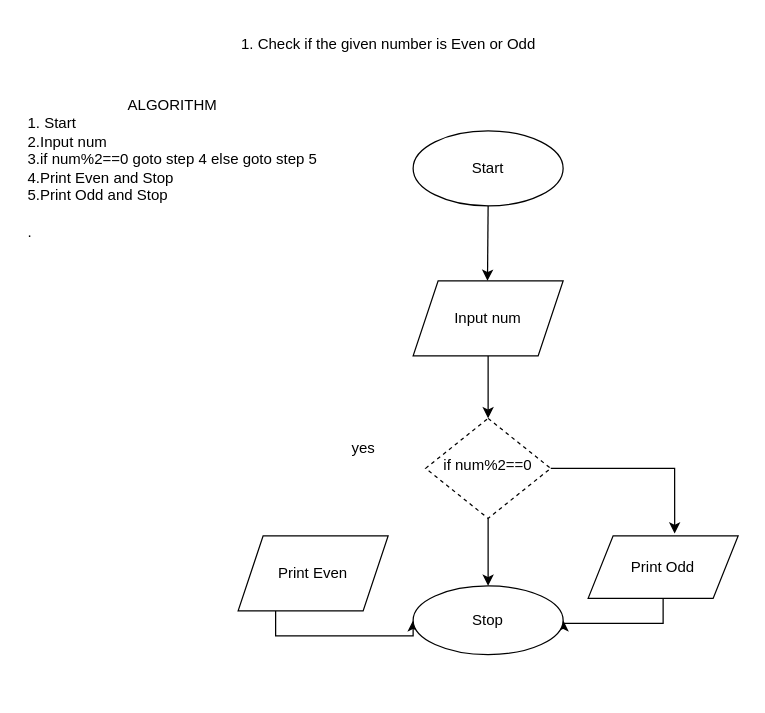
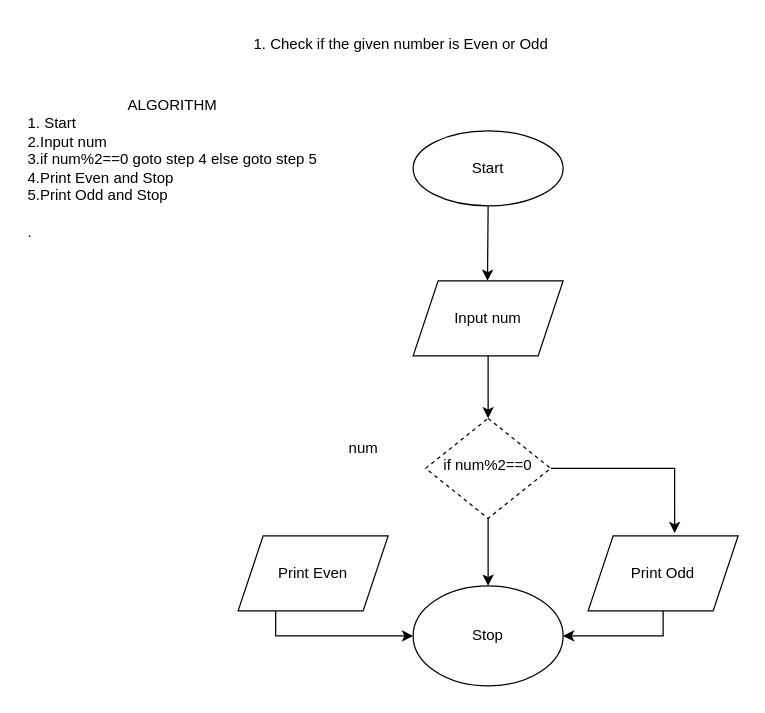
  <mxCell id="0" />
  <mxCell id="1" parent="0" />
  <mxCell id="2" style="edgeStyle=orthogonalEdgeStyle;rounded=0;orthogonalLoop=1;jettySize=auto;html=1;" parent="1" source="4" target="13" edge="1"><mxGeometry relative="1" as="geometry"><mxPoint x="250" y="374" as="targetPoint" /></mxGeometry></mxCell>
  <mxCell id="3" style="edgeStyle=orthogonalEdgeStyle;rounded=0;orthogonalLoop=1;jettySize=auto;html=1;exitX=1;exitY=0.5;exitDx=0;exitDy=0;entryX=0.577;entryY=-0.037;entryDx=0;entryDy=0;entryPerimeter=0;" parent="1" source="4" target="9" edge="1"><mxGeometry relative="1" as="geometry"><mxPoint x="540" y="374" as="targetPoint" /></mxGeometry></mxCell>
  <mxCell id="4" value="if num%2==0" style="rhombus;whiteSpace=wrap;html=1;shadow=0;fontFamily=Helvetica;fontSize=12;align=center;strokeWidth=1;spacing=6;spacingTop=-4;rounded=0;dashed=1;" parent="1" vertex="1"><mxGeometry x="340" y="334" width="100" height="80" as="geometry" /></mxCell>
  <mxCell id="5" value="Start" style="ellipse;whiteSpace=wrap;html=1;rounded=0;glass=0;strokeWidth=1;shadow=0;" parent="1" vertex="1"><mxGeometry x="330" y="104" width="120" height="60" as="geometry" /></mxCell>
  <mxCell id="6" value="" style="edgeStyle=orthogonalEdgeStyle;rounded=0;orthogonalLoop=1;jettySize=auto;html=1;entryX=0.5;entryY=0;entryDx=0;entryDy=0;" parent="1" source="7" target="4" edge="1"><mxGeometry relative="1" as="geometry"><mxPoint x="390" y="334" as="targetPoint" /></mxGeometry></mxCell>
  <mxCell id="7" value="Input num" style="shape=parallelogram;perimeter=parallelogramPerimeter;whiteSpace=wrap;html=1;fixedSize=1;rounded=0;" parent="1" vertex="1"><mxGeometry x="330" y="224" width="120" height="60" as="geometry" /></mxCell>
  <mxCell id="8" style="edgeStyle=orthogonalEdgeStyle;rounded=0;orthogonalLoop=1;jettySize=auto;html=1;exitX=0.5;exitY=1;exitDx=0;exitDy=0;entryX=1;entryY=0.5;entryDx=0;entryDy=0;" parent="1" source="9" target="13" edge="1"><mxGeometry relative="1" as="geometry" /></mxCell>
- <mxCell id="9" value="Print Odd" style="shape=parallelogram;perimeter=parallelogramPerimeter;whiteSpace=wrap;html=1;fixedSize=1;rounded=0;" parent="1" vertex="1"><mxGeometry x="470" y="428" width="120" height="50" as="geometry" /></mxCell>
+ <mxCell id="9" value="Print Odd" style="shape=parallelogram;perimeter=parallelogramPerimeter;whiteSpace=wrap;html=1;fixedSize=1;rounded=0;" parent="1" vertex="1"><mxGeometry x="470" y="428" width="120" height="60" as="geometry" /></mxCell>
  <mxCell id="10" style="edgeStyle=orthogonalEdgeStyle;rounded=0;orthogonalLoop=1;jettySize=auto;html=1;exitX=0.25;exitY=1;exitDx=0;exitDy=0;entryX=0;entryY=0.5;entryDx=0;entryDy=0;" parent="1" source="11" target="13" edge="1"><mxGeometry relative="1" as="geometry" /></mxCell>
  <mxCell id="11" value="Print Even" style="shape=parallelogram;perimeter=parallelogramPerimeter;whiteSpace=wrap;html=1;fixedSize=1;rounded=0;" parent="1" vertex="1"><mxGeometry x="190" y="428" width="120" height="60" as="geometry" /></mxCell>
- <mxCell id="12" value="yes" style="text;html=1;align=center;verticalAlign=middle;resizable=0;points=[];autosize=1;strokeColor=none;fillColor=none;rounded=0;" parent="1" vertex="1"><mxGeometry x="270" y="343" width="40" height="30" as="geometry" /></mxCell>
- <mxCell id="13" value="Stop&lt;br&gt;" style="ellipse;whiteSpace=wrap;html=1;rounded=0;" parent="1" vertex="1"><mxGeometry x="330" y="468" width="120" height="55" as="geometry" /></mxCell>
- <mxCell id="14" value="&lt;span style=&quot;background-color: rgb(255, 255, 255);&quot;&gt;1. Check if the given number is Even or Odd&lt;/span&gt;" style="text;html=1;align=center;verticalAlign=middle;resizable=0;points=[];autosize=1;strokeColor=none;fillColor=none;rounded=0;" parent="1" vertex="1"><mxGeometry x="180" y="20" width="260" height="30" as="geometry" /></mxCell>
+ <mxCell id="12" value="num" style="text;html=1;align=center;verticalAlign=middle;resizable=0;points=[];autosize=1;strokeColor=none;fillColor=none;rounded=0;" parent="1" vertex="1"><mxGeometry x="270" y="343" width="40" height="30" as="geometry" /></mxCell>
+ <mxCell id="13" value="Stop&lt;br&gt;" style="ellipse;whiteSpace=wrap;html=1;rounded=0;" parent="1" vertex="1"><mxGeometry x="330" y="468" width="120" height="80" as="geometry" /></mxCell>
+ <mxCell id="14" value="&lt;span style=&quot;background-color: rgb(255, 255, 255);&quot;&gt;1. Check if the given number is Even or Odd&lt;/span&gt;" style="text;html=1;align=center;verticalAlign=middle;resizable=0;points=[];autosize=1;strokeColor=none;fillColor=none;rounded=0;" parent="1" vertex="1"><mxGeometry x="190" y="20" width="260" height="30" as="geometry" /></mxCell>
  <mxCell id="15" value="" style="edgeStyle=orthogonalEdgeStyle;rounded=0;orthogonalLoop=1;jettySize=auto;html=1;entryX=0.5;entryY=0;entryDx=0;entryDy=0;exitX=0.5;exitY=1;exitDx=0;exitDy=0;" parent="1" source="5" edge="1"><mxGeometry relative="1" as="geometry"><mxPoint x="389.5" y="224" as="targetPoint" /><mxPoint x="389.5" y="174" as="sourcePoint" /></mxGeometry></mxCell>
  <mxCell id="16" value="&lt;div style=&quot;text-align: center;&quot;&gt;&lt;span style=&quot;background-color: initial;&quot;&gt;ALGORITHM&lt;/span&gt;&lt;/div&gt;&lt;div style=&quot;&quot;&gt;&lt;span style=&quot;background-color: initial;&quot;&gt;1. Start&lt;/span&gt;&lt;/div&gt;&lt;div style=&quot;&quot;&gt;&lt;span style=&quot;background-color: initial;&quot;&gt;2.Input num&lt;/span&gt;&lt;/div&gt;&lt;div style=&quot;&quot;&gt;&lt;span style=&quot;background-color: initial;&quot;&gt;3.if num%2==0 goto step 4 else goto step 5&lt;/span&gt;&lt;/div&gt;&lt;div style=&quot;&quot;&gt;&lt;span style=&quot;background-color: initial;&quot;&gt;4.Print Even and Stop&lt;/span&gt;&lt;/div&gt;&lt;div style=&quot;&quot;&gt;&lt;span style=&quot;background-color: initial;&quot;&gt;5.Print Odd and Stop&lt;/span&gt;&lt;/div&gt;&lt;div style=&quot;&quot;&gt;&lt;span style=&quot;background-color: initial;&quot;&gt;&amp;nbsp;&lt;/span&gt;&lt;/div&gt;." style="text;html=1;align=left;verticalAlign=middle;resizable=0;points=[];autosize=1;strokeColor=none;fillColor=none;" vertex="1" parent="1"><mxGeometry x="20" y="69" width="260" height="130" as="geometry" /></mxCell>
